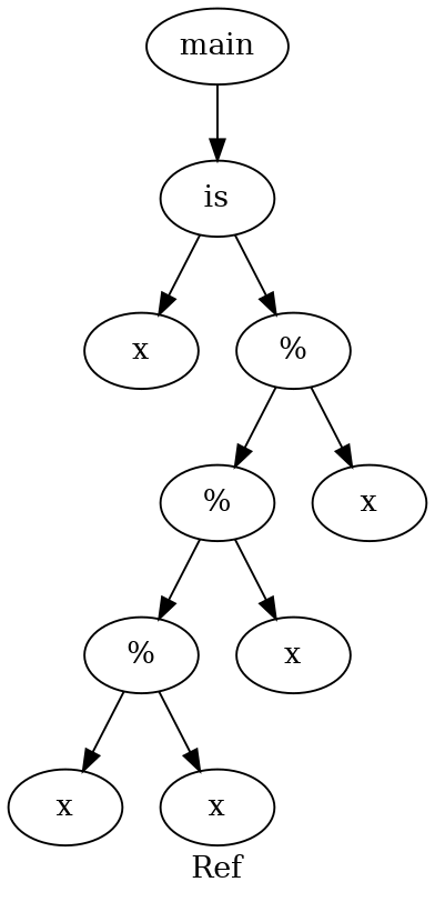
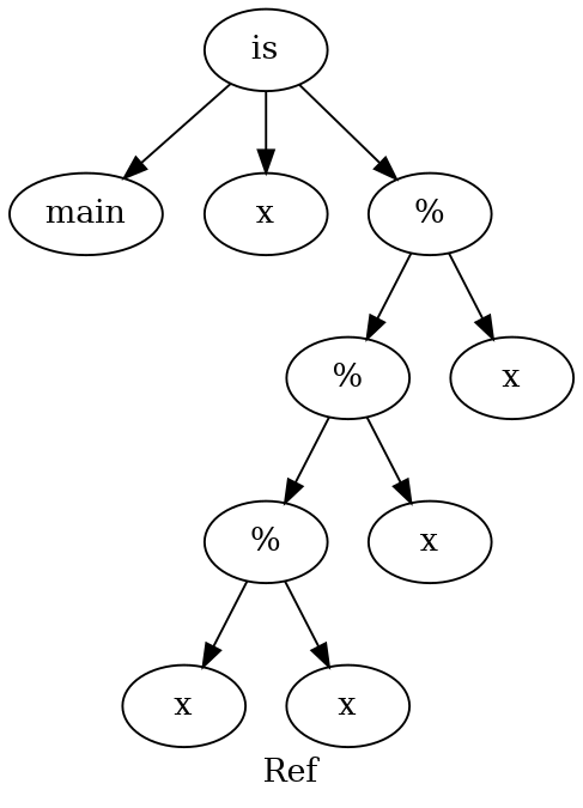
  digraph {
    label=Ref
    n1 [label=main]
    n2 [label=is]
    n3 [label=x]
    n4 [label="%"]
    n5 [label="%"]
    n6 [label=x]
    n7 [label="%"]
    n8 [label=x]
    n9 [label=x]
    n10 [label=x]
-   n1 -> n2
+   n2 -> n1
    n2 -> n3
    n2 -> n4
    n4 -> n5
    n4 -> n6
    n5 -> n7
    n5 -> n8
    n7 -> n9
    n7 -> n10
  }
